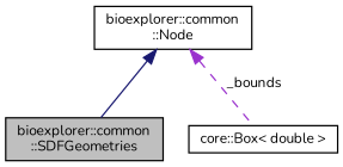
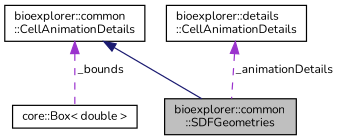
  digraph {
    fontname=Nunito
    node [color=black fillcolor=white fontname=Nunito fontsize=10 shape=record style=filled]
    edge [color=darkorchid3 dir=back fontname=Nunito fontsize=10 labelfontname=Helvetica labelfontsize=10 style=dashed]
    n1 [fillcolor=grey75 fontcolor=black height=0.2 label="bioexplorer::common\l::SDFGeometries" width=0.4]
-   n2 [height=0.2 label="bioexplorer::common\l::Node" width=0.4]
+   n2 [height=0.2 label="bioexplorer::common\l::CellAnimationDetails" width=0.4]
    n3 [height=0.2 label="core::Box\< double \>" width=0.4]
+   n4 [height=0.2 label="bioexplorer::details\l::CellAnimationDetails" width=0.4]
    n2 -> n1 [color=midnightblue style=solid]
    n2 -> n3 [label=" _bounds"]
+   n4 -> n1 [label=" _animationDetails"]
  }
